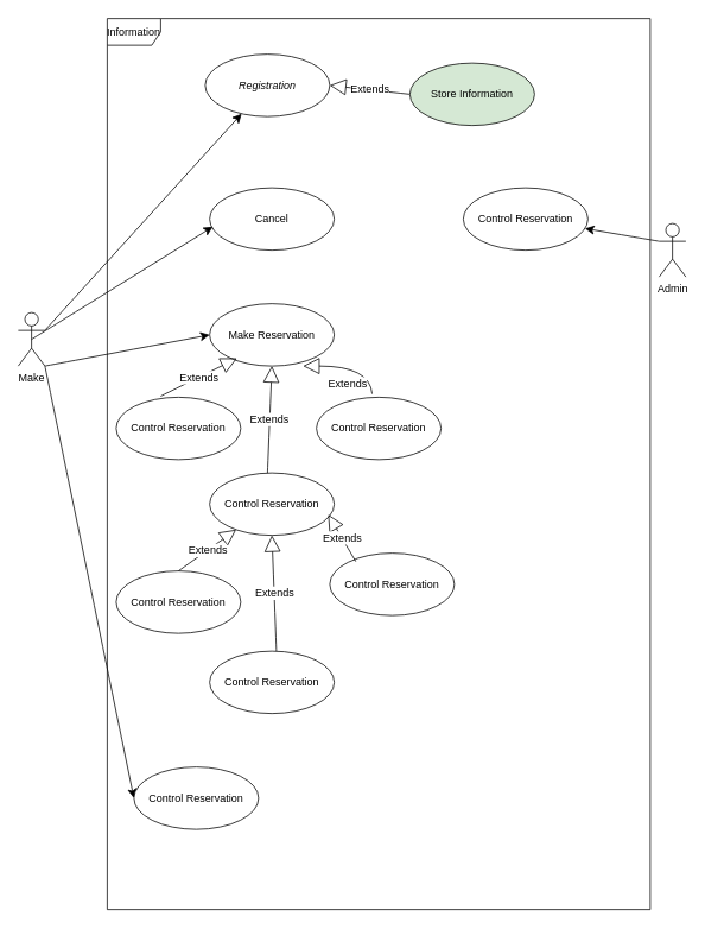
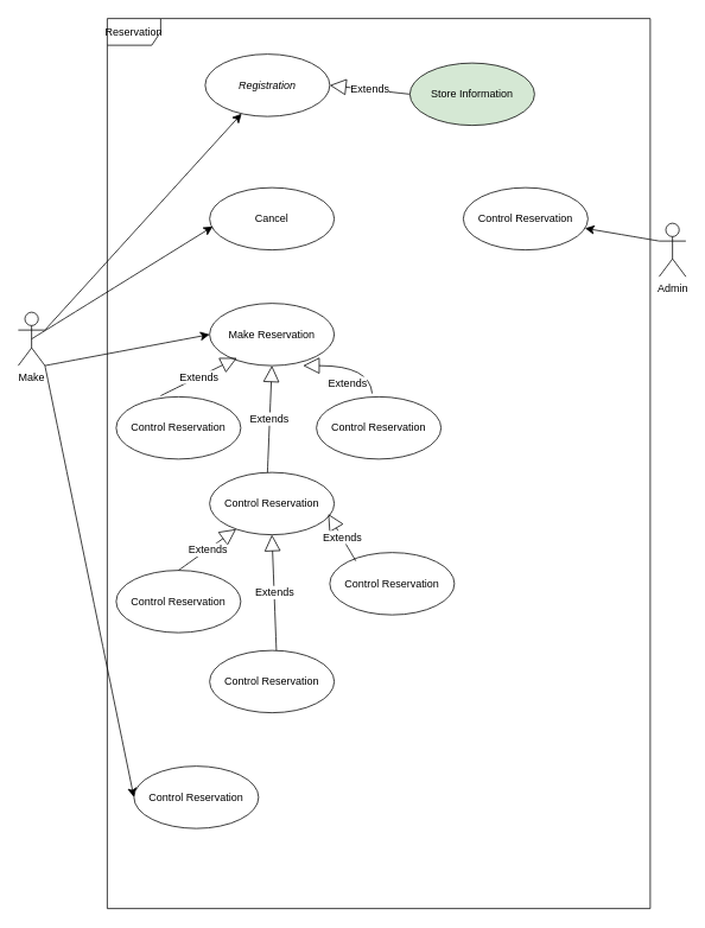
  <mxCell id="0" />
  <mxCell id="1" parent="0" />
  <mxCell id="2" value="&lt;i&gt;Registration&lt;/i&gt;" style="ellipse;whiteSpace=wrap;html=1;" vertex="1" parent="1"><mxGeometry x="230" y="60" width="140" height="70" as="geometry" /></mxCell>
  <mxCell id="3" value="Cancel" style="ellipse;whiteSpace=wrap;html=1;" vertex="1" parent="1"><mxGeometry x="235" y="210" width="140" height="70" as="geometry" /></mxCell>
  <mxCell id="4" value="Make Reservation" style="ellipse;whiteSpace=wrap;html=1;" vertex="1" parent="1"><mxGeometry x="235" y="340" width="140" height="70" as="geometry" /></mxCell>
  <mxCell id="5" value="Control Reservation" style="ellipse;whiteSpace=wrap;html=1;" vertex="1" parent="1"><mxGeometry x="520" y="210" width="140" height="70" as="geometry" /></mxCell>
  <mxCell id="6" style="edgeStyle=none;curved=1;rounded=0;orthogonalLoop=1;jettySize=auto;html=1;exitX=0;exitY=0.333;exitDx=0;exitDy=0;exitPerimeter=0;fontSize=12;startSize=8;endSize=8;" edge="1" parent="1" source="7" target="5"><mxGeometry relative="1" as="geometry" /></mxCell>
  <mxCell id="7" value="Admin&lt;div&gt;&lt;br&gt;&lt;/div&gt;" style="shape=umlActor;verticalLabelPosition=bottom;verticalAlign=top;html=1;" vertex="1" parent="1"><mxGeometry x="740" y="250" width="30" height="60" as="geometry" /></mxCell>
  <mxCell id="8" style="edgeStyle=none;curved=1;rounded=0;orthogonalLoop=1;jettySize=auto;html=1;exitX=1;exitY=0.333;exitDx=0;exitDy=0;exitPerimeter=0;fontSize=12;startSize=8;endSize=8;" edge="1" parent="1" source="11" target="2"><mxGeometry relative="1" as="geometry" /></mxCell>
  <mxCell id="9" style="edgeStyle=none;curved=1;rounded=0;orthogonalLoop=1;jettySize=auto;html=1;exitX=1;exitY=1;exitDx=0;exitDy=0;exitPerimeter=0;entryX=0;entryY=0.5;entryDx=0;entryDy=0;fontSize=12;startSize=8;endSize=8;" edge="1" parent="1" source="11" target="4"><mxGeometry relative="1" as="geometry" /></mxCell>
  <mxCell id="10" style="edgeStyle=none;curved=1;rounded=0;orthogonalLoop=1;jettySize=auto;html=1;exitX=1;exitY=1;exitDx=0;exitDy=0;exitPerimeter=0;entryX=0;entryY=0.5;entryDx=0;entryDy=0;fontSize=12;startSize=8;endSize=8;" edge="1" parent="1" source="11" target="22"><mxGeometry relative="1" as="geometry" /></mxCell>
  <mxCell id="11" value="Make" style="shape=umlActor;verticalLabelPosition=bottom;verticalAlign=top;html=1;" vertex="1" parent="1"><mxGeometry x="20" y="350" width="30" height="60" as="geometry" /></mxCell>
  <mxCell id="12" style="edgeStyle=none;curved=1;rounded=0;orthogonalLoop=1;jettySize=auto;html=1;exitX=0.5;exitY=0.5;exitDx=0;exitDy=0;exitPerimeter=0;entryX=0.026;entryY=0.624;entryDx=0;entryDy=0;entryPerimeter=0;fontSize=12;startSize=8;endSize=8;" edge="1" parent="1" source="11" target="3"><mxGeometry relative="1" as="geometry" /></mxCell>
- <mxCell id="13" value="&lt;div&gt;Information&lt;/div&gt;" style="shape=umlFrame;whiteSpace=wrap;html=1;pointerEvents=0;" vertex="1" parent="1"><mxGeometry x="120" y="20" width="610" height="1000" as="geometry" /></mxCell>
+ <mxCell id="13" value="&lt;div&gt;Reservation&lt;/div&gt;" style="shape=umlFrame;whiteSpace=wrap;html=1;pointerEvents=0;" vertex="1" parent="1"><mxGeometry x="120" y="20" width="610" height="1000" as="geometry" /></mxCell>
  <mxCell id="14" value="Extends" style="endArrow=block;endSize=16;endFill=0;html=1;rounded=0;fontSize=12;curved=1;entryX=1;entryY=0.5;entryDx=0;entryDy=0;exitX=0;exitY=0.5;exitDx=0;exitDy=0;" edge="1" parent="1" source="15" target="2"><mxGeometry width="160" relative="1" as="geometry"><mxPoint x="470" y="160" as="sourcePoint" /><mxPoint x="375.003" y="149.999" as="targetPoint" /><Array as="points" /></mxGeometry></mxCell>
  <mxCell id="15" value="Store Information" style="ellipse;whiteSpace=wrap;html=1;fillColor=#d5e8d4;" vertex="1" parent="1"><mxGeometry x="460" y="70" width="140" height="70" as="geometry" /></mxCell>
  <mxCell id="16" value="Control Reservation" style="ellipse;whiteSpace=wrap;html=1;" vertex="1" parent="1"><mxGeometry x="130" y="445" width="140" height="70" as="geometry" /></mxCell>
  <mxCell id="17" value="Control Reservation" style="ellipse;whiteSpace=wrap;html=1;" vertex="1" parent="1"><mxGeometry x="355" y="445" width="140" height="70" as="geometry" /></mxCell>
  <mxCell id="18" value="Control Reservation" style="ellipse;whiteSpace=wrap;html=1;" vertex="1" parent="1"><mxGeometry x="235" y="530" width="140" height="70" as="geometry" /></mxCell>
  <mxCell id="19" value="Control Reservation" style="ellipse;whiteSpace=wrap;html=1;" vertex="1" parent="1"><mxGeometry x="130" y="640" width="140" height="70" as="geometry" /></mxCell>
  <mxCell id="20" value="Control Reservation" style="ellipse;whiteSpace=wrap;html=1;" vertex="1" parent="1"><mxGeometry x="370" y="620" width="140" height="70" as="geometry" /></mxCell>
  <mxCell id="21" value="Control Reservation" style="ellipse;whiteSpace=wrap;html=1;" vertex="1" parent="1"><mxGeometry x="235" y="730" width="140" height="70" as="geometry" /></mxCell>
  <mxCell id="22" value="Control Reservation" style="ellipse;whiteSpace=wrap;html=1;" vertex="1" parent="1"><mxGeometry x="150" y="860" width="140" height="70" as="geometry" /></mxCell>
  <mxCell id="23" value="Extends" style="endArrow=block;endSize=16;endFill=0;html=1;rounded=0;fontSize=12;curved=1;exitX=0.447;exitY=-0.053;exitDx=0;exitDy=0;exitPerimeter=0;" edge="1" parent="1" source="17"><mxGeometry x="0.076" y="20" width="160" relative="1" as="geometry"><mxPoint x="435" y="420" as="sourcePoint" /><mxPoint x="340.003" y="409.999" as="targetPoint" /><Array as="points"><mxPoint x="415" y="410" /></Array><mxPoint x="1" as="offset" /></mxGeometry></mxCell>
  <mxCell id="24" value="Extends" style="endArrow=block;endSize=16;endFill=0;html=1;rounded=0;fontSize=12;curved=1;entryX=0.22;entryY=0.876;entryDx=0;entryDy=0;entryPerimeter=0;" edge="1" parent="1" target="4"><mxGeometry width="160" relative="1" as="geometry"><mxPoint x="180" y="443.82" as="sourcePoint" /><mxPoint x="340" y="443.82" as="targetPoint" /></mxGeometry></mxCell>
  <mxCell id="25" value="Extends" style="endArrow=block;endSize=16;endFill=0;html=1;rounded=0;fontSize=12;curved=1;entryX=0.5;entryY=1;entryDx=0;entryDy=0;" edge="1" parent="1" target="4"><mxGeometry width="160" relative="1" as="geometry"><mxPoint x="300" y="530" as="sourcePoint" /><mxPoint x="460" y="530" as="targetPoint" /></mxGeometry></mxCell>
  <mxCell id="26" value="Extends" style="endArrow=block;endSize=16;endFill=0;html=1;rounded=0;fontSize=12;curved=1;exitX=0.5;exitY=0;exitDx=0;exitDy=0;" edge="1" parent="1" source="19" target="18"><mxGeometry width="160" relative="1" as="geometry"><mxPoint x="197.5" y="640" as="sourcePoint" /><mxPoint x="202.5" y="520" as="targetPoint" /></mxGeometry></mxCell>
  <mxCell id="27" value="Extends" style="endArrow=block;endSize=16;endFill=0;html=1;rounded=0;fontSize=12;curved=1;entryX=0.951;entryY=0.666;entryDx=0;entryDy=0;entryPerimeter=0;exitX=0.209;exitY=0.136;exitDx=0;exitDy=0;exitPerimeter=0;" edge="1" parent="1" source="20" target="18"><mxGeometry width="160" relative="1" as="geometry"><mxPoint x="375" y="640" as="sourcePoint" /><mxPoint x="441.5" y="593" as="targetPoint" /></mxGeometry></mxCell>
  <mxCell id="28" value="Extends" style="endArrow=block;endSize=16;endFill=0;html=1;rounded=0;fontSize=12;curved=1;exitX=0.536;exitY=0;exitDx=0;exitDy=0;exitPerimeter=0;entryX=0.5;entryY=1;entryDx=0;entryDy=0;" edge="1" parent="1" source="21" target="18"><mxGeometry width="160" relative="1" as="geometry"><mxPoint x="310" y="720" as="sourcePoint" /><mxPoint x="470" y="720" as="targetPoint" /></mxGeometry></mxCell>
